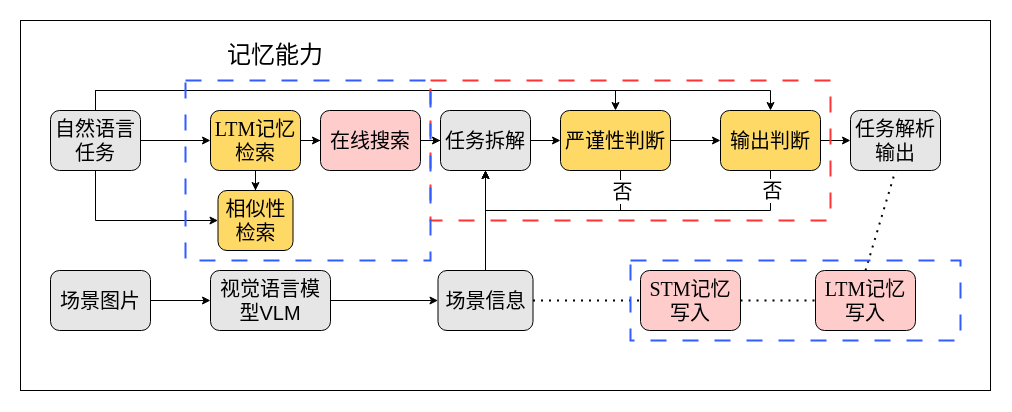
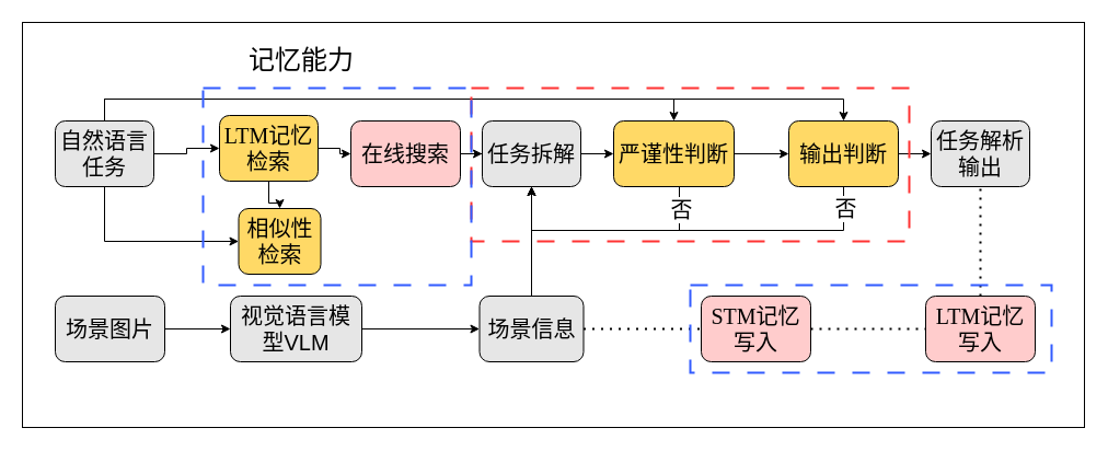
  <mxCell id="0" />
  <mxCell id="1" parent="0" />
  <mxCell id="2" value="" style="rounded=0;whiteSpace=wrap;html=1;" vertex="1" parent="1"><mxGeometry x="20" y="20" width="970" height="370" as="geometry" /></mxCell>
  <mxCell id="3" style="edgeStyle=orthogonalEdgeStyle;rounded=0;orthogonalLoop=1;jettySize=auto;html=1;" edge="1" parent="1" source="7" target="10"><mxGeometry relative="1" as="geometry" /></mxCell>
  <mxCell id="4" style="edgeStyle=orthogonalEdgeStyle;rounded=0;orthogonalLoop=1;jettySize=auto;html=1;entryX=0.5;entryY=0;entryDx=0;entryDy=0;" edge="1" parent="1" source="7" target="18"><mxGeometry relative="1" as="geometry"><Array as="points"><mxPoint x="95" y="90" /><mxPoint x="615" y="90" /></Array></mxGeometry></mxCell>
  <mxCell id="5" style="edgeStyle=orthogonalEdgeStyle;rounded=0;orthogonalLoop=1;jettySize=auto;html=1;entryX=0.5;entryY=0;entryDx=0;entryDy=0;" edge="1" parent="1" source="7" target="29"><mxGeometry relative="1" as="geometry"><Array as="points"><mxPoint x="95" y="90" /><mxPoint x="770" y="90" /></Array></mxGeometry></mxCell>
  <mxCell id="6" style="edgeStyle=orthogonalEdgeStyle;rounded=0;orthogonalLoop=1;jettySize=auto;html=1;entryX=0;entryY=0.5;entryDx=0;entryDy=0;" edge="1" parent="1" source="7" target="19"><mxGeometry relative="1" as="geometry"><Array as="points"><mxPoint x="95" y="220" /></Array></mxGeometry></mxCell>
  <mxCell id="7" value="&lt;font style=&quot;font-size: 20px;&quot;&gt;自然语言任务&lt;/font&gt;" style="rounded=1;whiteSpace=wrap;html=1;fillColor=#E6E6E6;" vertex="1" parent="1"><mxGeometry x="50" y="110" width="90" height="60" as="geometry" /></mxCell>
  <mxCell id="8" style="edgeStyle=orthogonalEdgeStyle;rounded=0;orthogonalLoop=1;jettySize=auto;html=1;entryX=0.5;entryY=0;entryDx=0;entryDy=0;" edge="1" parent="1" source="10" target="19"><mxGeometry relative="1" as="geometry" /></mxCell>
  <mxCell id="9" style="edgeStyle=orthogonalEdgeStyle;rounded=0;orthogonalLoop=1;jettySize=auto;html=1;" edge="1" parent="1" source="10" target="12"><mxGeometry relative="1" as="geometry" /></mxCell>
- <mxCell id="10" value="&lt;font style=&quot;font-size: 20px;&quot; face=&quot;Times New Roman&quot;&gt;LTM记忆检索&lt;/font&gt;" style="rounded=1;whiteSpace=wrap;html=1;fillColor=#FFD966;" vertex="1" parent="1"><mxGeometry x="210" y="110" width="90" height="60" as="geometry" /></mxCell>
+ <mxCell id="10" value="&lt;font style=&quot;font-size: 20px;&quot; face=&quot;Times New Roman&quot;&gt;LTM记忆检索&lt;/font&gt;" style="rounded=1;whiteSpace=wrap;html=1;fillColor=#FFD966;" vertex="1" parent="1"><mxGeometry x="200" y="105" width="90" height="60" as="geometry" /></mxCell>
  <mxCell id="11" style="edgeStyle=orthogonalEdgeStyle;rounded=0;orthogonalLoop=1;jettySize=auto;html=1;" edge="1" parent="1" source="12" target="14"><mxGeometry relative="1" as="geometry" /></mxCell>
  <mxCell id="12" value="&lt;font style=&quot;font-size: 20px;&quot;&gt;在线搜索&lt;/font&gt;" style="rounded=1;whiteSpace=wrap;html=1;fillColor=#FFCCCC;" vertex="1" parent="1"><mxGeometry x="320" y="110" width="100" height="60" as="geometry" /></mxCell>
  <mxCell id="13" style="edgeStyle=orthogonalEdgeStyle;rounded=0;orthogonalLoop=1;jettySize=auto;html=1;" edge="1" parent="1" source="14" target="18"><mxGeometry relative="1" as="geometry" /></mxCell>
  <mxCell id="14" value="&lt;font style=&quot;font-size: 20px;&quot;&gt;任务拆解&lt;/font&gt;" style="rounded=1;whiteSpace=wrap;html=1;fillColor=#E6E6E6;" vertex="1" parent="1"><mxGeometry x="440" y="110" width="90" height="60" as="geometry" /></mxCell>
  <mxCell id="15" value="" style="edgeStyle=orthogonalEdgeStyle;rounded=0;orthogonalLoop=1;jettySize=auto;html=1;" edge="1" parent="1" source="18" target="29"><mxGeometry relative="1" as="geometry" /></mxCell>
  <mxCell id="16" style="edgeStyle=orthogonalEdgeStyle;rounded=0;orthogonalLoop=1;jettySize=auto;html=1;entryX=0.5;entryY=1;entryDx=0;entryDy=0;" edge="1" parent="1" source="18" target="14"><mxGeometry relative="1" as="geometry"><Array as="points"><mxPoint x="620" y="210" /><mxPoint x="485" y="210" /></Array></mxGeometry></mxCell>
  <mxCell id="17" value="&lt;font style=&quot;font-size: 20px;&quot;&gt;否&lt;/font&gt;" style="edgeLabel;html=1;align=center;verticalAlign=middle;resizable=0;points=[];" vertex="1" connectable="0" parent="16"><mxGeometry x="-0.813" y="1" relative="1" as="geometry"><mxPoint as="offset" /></mxGeometry></mxCell>
  <mxCell id="18" value="&lt;font style=&quot;font-size: 20px;&quot;&gt;严谨性判断&lt;/font&gt;" style="rounded=1;whiteSpace=wrap;html=1;fillColor=#FFD966;" vertex="1" parent="1"><mxGeometry x="560" y="110" width="110" height="60" as="geometry" /></mxCell>
  <mxCell id="19" value="&lt;font style=&quot;font-size: 20px;&quot;&gt;相似性检索&lt;/font&gt;" style="rounded=1;whiteSpace=wrap;html=1;fillColor=#FFD966;" vertex="1" parent="1"><mxGeometry x="217.5" y="190" width="75" height="60" as="geometry" /></mxCell>
  <mxCell id="20" style="edgeStyle=orthogonalEdgeStyle;rounded=0;orthogonalLoop=1;jettySize=auto;html=1;" edge="1" parent="1" source="21" target="23"><mxGeometry relative="1" as="geometry" /></mxCell>
  <mxCell id="21" value="&lt;font style=&quot;font-size: 20px;&quot;&gt;场景图片&lt;/font&gt;" style="rounded=1;whiteSpace=wrap;html=1;fillColor=#E6E6E6;" vertex="1" parent="1"><mxGeometry x="50" y="270" width="100" height="60" as="geometry" /></mxCell>
  <mxCell id="22" style="edgeStyle=orthogonalEdgeStyle;rounded=0;orthogonalLoop=1;jettySize=auto;html=1;" edge="1" parent="1" source="23" target="25"><mxGeometry relative="1" as="geometry" /></mxCell>
  <mxCell id="23" value="&lt;font style=&quot;font-size: 20px;&quot;&gt;视觉语言模型VLM&lt;/font&gt;" style="rounded=1;whiteSpace=wrap;html=1;fillColor=#E6E6E6;" vertex="1" parent="1"><mxGeometry x="210" y="270" width="120" height="60" as="geometry" /></mxCell>
  <mxCell id="24" style="edgeStyle=orthogonalEdgeStyle;rounded=0;orthogonalLoop=1;jettySize=auto;html=1;" edge="1" parent="1" source="25" target="14"><mxGeometry relative="1" as="geometry" /></mxCell>
  <mxCell id="25" value="&lt;font style=&quot;font-size: 20px;&quot;&gt;场景信息&lt;/font&gt;" style="rounded=1;whiteSpace=wrap;html=1;fillColor=#E6E6E6;" vertex="1" parent="1"><mxGeometry x="437.5" y="270" width="95" height="60" as="geometry" /></mxCell>
  <mxCell id="26" value="" style="edgeStyle=orthogonalEdgeStyle;rounded=0;orthogonalLoop=1;jettySize=auto;html=1;" edge="1" parent="1" source="29" target="30"><mxGeometry relative="1" as="geometry" /></mxCell>
  <mxCell id="27" style="edgeStyle=orthogonalEdgeStyle;rounded=0;orthogonalLoop=1;jettySize=auto;html=1;entryX=0.5;entryY=1;entryDx=0;entryDy=0;" edge="1" parent="1" source="29" target="14"><mxGeometry relative="1" as="geometry"><Array as="points"><mxPoint x="770" y="210" /><mxPoint x="485" y="210" /></Array></mxGeometry></mxCell>
  <mxCell id="28" value="&lt;font style=&quot;font-size: 20px;&quot;&gt;否&lt;/font&gt;" style="edgeLabel;html=1;align=center;verticalAlign=middle;resizable=0;points=[];" vertex="1" connectable="0" parent="27"><mxGeometry x="-0.897" y="1" relative="1" as="geometry"><mxPoint as="offset" /></mxGeometry></mxCell>
  <mxCell id="29" value="&lt;font style=&quot;font-size: 20px;&quot;&gt;输出判断&lt;/font&gt;" style="whiteSpace=wrap;html=1;rounded=1;fillColor=#FFD966;" vertex="1" parent="1"><mxGeometry x="720" y="110" width="100" height="60" as="geometry" /></mxCell>
  <mxCell id="30" value="&lt;font style=&quot;font-size: 20px;&quot;&gt;任务解析输出&lt;/font&gt;" style="whiteSpace=wrap;html=1;rounded=1;fillColor=#E6E6E6;" vertex="1" parent="1"><mxGeometry x="850" y="110" width="90" height="60" as="geometry" /></mxCell>
  <mxCell id="31" value="&lt;font style=&quot;font-size: 20px;&quot; face=&quot;Times New Roman&quot;&gt;STM记忆写入&lt;/font&gt;" style="rounded=1;whiteSpace=wrap;html=1;fillColor=#FFCCCC;" vertex="1" parent="1"><mxGeometry x="640" y="270" width="100" height="60" as="geometry" /></mxCell>
- <mxCell id="32" value="&lt;font style=&quot;font-size: 20px;&quot; face=&quot;Times New Roman&quot;&gt;LTM记忆写入&lt;/font&gt;" style="rounded=1;whiteSpace=wrap;html=1;fillColor=#FFCCCC;" vertex="1" parent="1"><mxGeometry x="815" y="270" width="100" height="60" as="geometry" /></mxCell>
+ <mxCell id="32" value="&lt;font style=&quot;font-size: 20px;&quot; face=&quot;Times New Roman&quot;&gt;LTM记忆写入&lt;/font&gt;" style="rounded=1;whiteSpace=wrap;html=1;fillColor=#FFCCCC;" vertex="1" parent="1"><mxGeometry x="845" y="270" width="100" height="60" as="geometry" /></mxCell>
  <mxCell id="33" value="" style="endArrow=none;dashed=1;html=1;dashPattern=1 3;strokeWidth=2;rounded=0;entryX=0;entryY=0.5;entryDx=0;entryDy=0;exitX=1;exitY=0.5;exitDx=0;exitDy=0;" edge="1" parent="1" source="25" target="31"><mxGeometry width="50" height="50" relative="1" as="geometry"><mxPoint x="560" y="420" as="sourcePoint" /><mxPoint x="610" y="370" as="targetPoint" /></mxGeometry></mxCell>
  <mxCell id="34" value="" style="endArrow=none;dashed=1;html=1;dashPattern=1 3;strokeWidth=2;rounded=0;entryX=0;entryY=0.5;entryDx=0;entryDy=0;exitX=1;exitY=0.5;exitDx=0;exitDy=0;" edge="1" parent="1" source="31" target="32"><mxGeometry width="50" height="50" relative="1" as="geometry"><mxPoint x="543" y="310" as="sourcePoint" /><mxPoint x="650" y="310" as="targetPoint" /></mxGeometry></mxCell>
  <mxCell id="35" value="" style="endArrow=none;dashed=1;html=1;dashPattern=1 3;strokeWidth=2;rounded=0;entryX=0.5;entryY=1;entryDx=0;entryDy=0;exitX=0.5;exitY=0;exitDx=0;exitDy=0;" edge="1" parent="1" source="32" target="30"><mxGeometry width="50" height="50" relative="1" as="geometry"><mxPoint x="750" y="330" as="sourcePoint" /><mxPoint x="855" y="330" as="targetPoint" /></mxGeometry></mxCell>
  <mxCell id="36" value="" style="group;strokeWidth=2;dashed=1;dashPattern=8 8;strokeColor=#FF3333;container=0;" vertex="1" connectable="0" parent="1"><mxGeometry x="430" y="80" width="400" height="140" as="geometry" /></mxCell>
  <mxCell id="37" value="" style="group;strokeWidth=2;dashed=1;dashPattern=8 8;strokeColor=light-dark(#335cff, #ff7777);container=0;" vertex="1" connectable="0" parent="1"><mxGeometry x="185" y="80" width="245" height="180" as="geometry" /></mxCell>
  <mxCell id="38" value="&lt;span style=&quot;font-size: 24px;&quot;&gt;记忆能力&lt;/span&gt;" style="text;strokeColor=none;align=center;fillColor=none;html=1;verticalAlign=middle;whiteSpace=wrap;rounded=0;" vertex="1" parent="1"><mxGeometry x="220" y="40" width="110" height="30" as="geometry" /></mxCell>
  <mxCell id="39" value="" style="group;strokeWidth=2;dashed=1;dashPattern=8 8;strokeColor=light-dark(#335cff, #ff7777);container=0;" vertex="1" connectable="0" parent="1"><mxGeometry x="630" y="260" width="330" height="80" as="geometry" /></mxCell>
